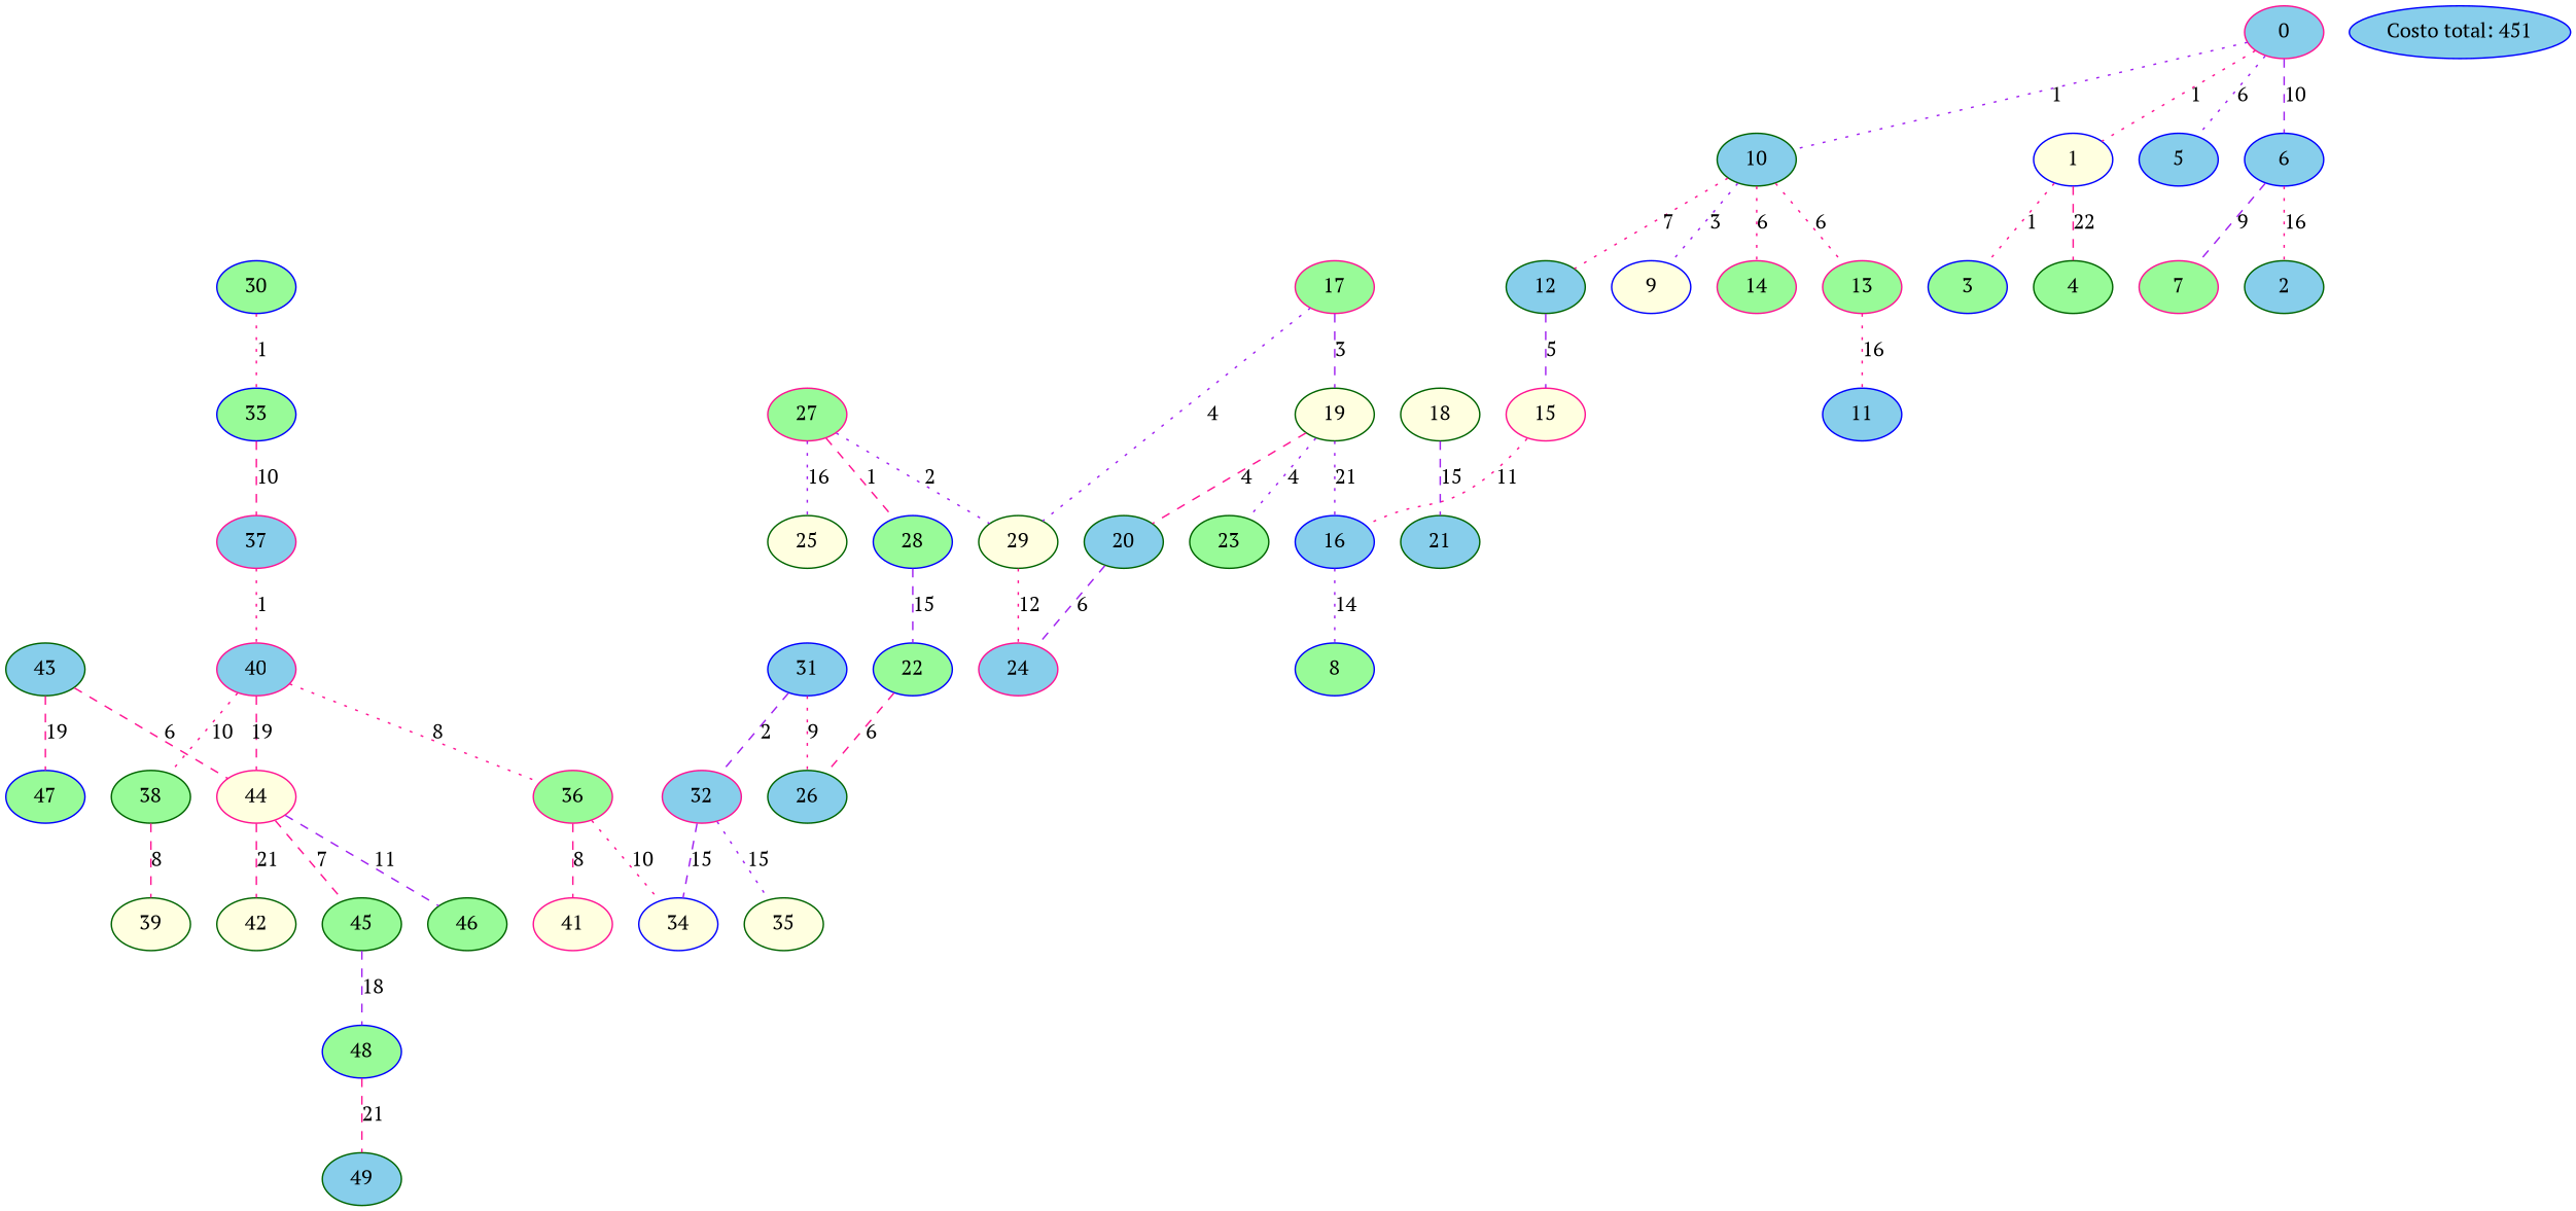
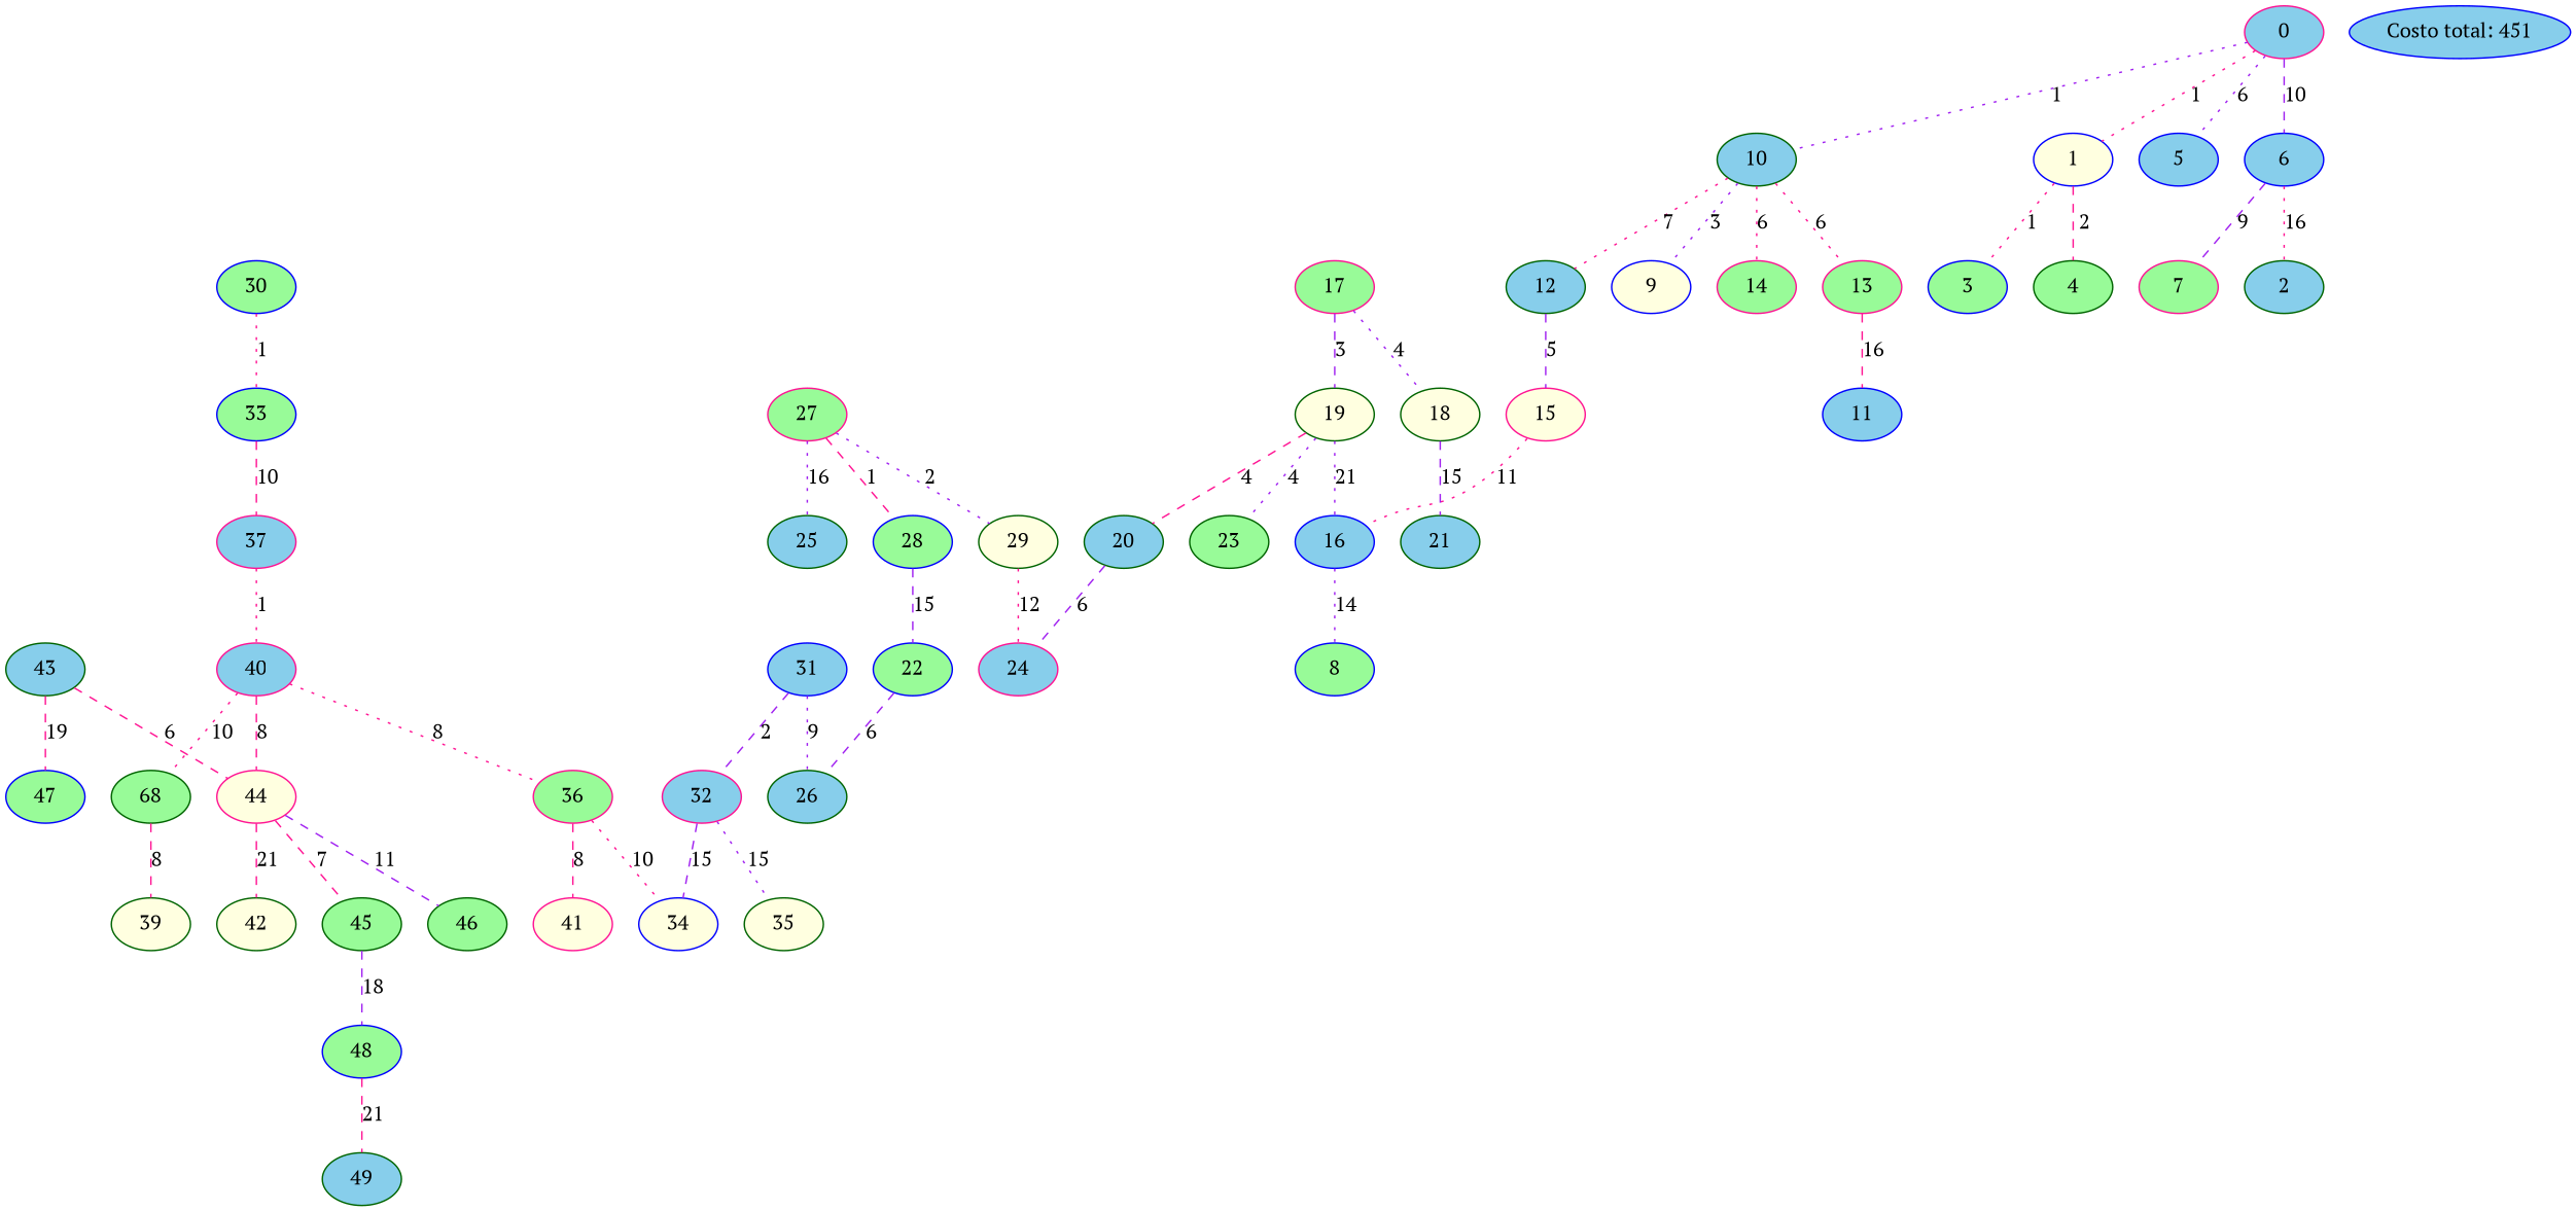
  strict graph {
    fontname="PT Serif"
    node [color=darkgreen fillcolor=palegreen fontname="PT Serif" style=filled]
    edge [color=deeppink fontname="PT Serif" style=dotted weight=1]
    30 [color=blue]
    33 [color=blue]
    37 [color=deeppink fillcolor=skyblue]
    40 [color=deeppink fillcolor=skyblue]
    n5 [color=blue fillcolor=skyblue label="Costo total: 451"]
    0 [color=deeppink fillcolor=skyblue]
    10 [fillcolor=skyblue]
    1 [color=blue fillcolor=lightyellow]
    5 [color=blue fillcolor=skyblue]
    6 [color=blue fillcolor=skyblue]
    9 [color=blue fillcolor=lightyellow]
    12 [fillcolor=skyblue]
    14 [color=deeppink]
    13 [color=deeppink]
    3 [color=blue]
    4
    7 [color=deeppink]
    2 [fillcolor=skyblue]
    15 [color=deeppink fillcolor=lightyellow]
    11 [color=blue fillcolor=skyblue]
    44 [color=deeppink fillcolor=lightyellow]
    36 [color=deeppink]
-   38
+   38 [label=68]
    45
    46
    42 [fillcolor=lightyellow]
    34 [color=blue fillcolor=lightyellow]
    41 [color=deeppink fillcolor=lightyellow]
    39 [fillcolor=lightyellow]
    27 [color=deeppink]
    28 [color=blue]
    29 [fillcolor=lightyellow]
-   25 [fillcolor=lightyellow]
+   25 [fillcolor=skyblue]
    22 [color=blue]
    24 [color=deeppink fillcolor=skyblue]
    26 [fillcolor=skyblue]
    31 [color=blue fillcolor=skyblue]
    32 [color=deeppink fillcolor=skyblue]
    35 [fillcolor=lightyellow]
    17 [color=deeppink]
    19 [fillcolor=lightyellow]
    18 [fillcolor=lightyellow]
    20 [fillcolor=skyblue]
    23
    16 [color=blue fillcolor=skyblue]
    21 [fillcolor=skyblue]
    8 [color=blue]
    43 [fillcolor=skyblue]
    47 [color=blue]
    48 [color=blue]
    49 [fillcolor=skyblue]
    30 -- 33 [label=1]
    33 -- 37 [label=10 style=dashed weight=10]
    37 -- 40 [label=1]
-   40 -- 44 [label=19 style=dashed weight=8]
+   40 -- 44 [label=8 style=dashed weight=8]
    40 -- 36 [label=8 weight=8]
    40 -- 38 [label=10 weight=10]
    0 -- 10 [color=purple label=1]
    0 -- 1 [label=1]
    0 -- 5 [color=purple label=6 weight=6]
    0 -- 6 [color=purple label=10 style=dashed weight=10]
    10 -- 9 [color=purple label=3 weight=3]
    10 -- 12 [label=7 weight=7]
    10 -- 14 [label=6 weight=6]
    10 -- 13 [label=6 weight=6]
    1 -- 3 [label=1]
-   1 -- 4 [label=22 style=dashed weight=22]
+   1 -- 4 [label=2 style=dashed weight=22]
    6 -- 7 [color=purple label=9 style=dashed weight=9]
    6 -- 2 [label=16 weight=16]
    12 -- 15 [color=purple label=5 style=dashed weight=5]
-   13 -- 11 [label=16 weight=16]
+   13 -- 11 [label=16 style=dashed weight=16]
    15 -- 16 [label=11 weight=11]
    44 -- 45 [label=7 style=dashed weight=7]
    44 -- 46 [color=purple label=11 style=dashed weight=11]
    44 -- 42 [label=21 style=dashed weight=21]
    36 -- 34 [label=10 weight=10]
    36 -- 41 [label=8 style=dashed weight=8]
    38 -- 39 [label=8 style=dashed weight=8]
    45 -- 48 [color=purple label=18 style=dashed weight=18]
    27 -- 28 [label=1 style=dashed]
    27 -- 29 [color=purple label=2 weight=2]
    27 -- 25 [color=purple label=16 weight=16]
    28 -- 22 [color=purple label=15 style=dashed weight=15]
    29 -- 24 [label=12 weight=12]
-   22 -- 26 [label=6 style=dashed weight=6]
-   31 -- 26 [label=9 weight=9]
+   22 -- 26 [color=purple label=6 style=dashed weight=6]
+   31 -- 26 [color=purple label=9 weight=9]
    31 -- 32 [color=purple label=2 style=dashed weight=2]
    32 -- 34 [color=purple label=15 style=dashed weight=15]
    32 -- 35 [color=purple label=15 weight=15]
    17 -- 19 [color=purple label=3 style=dashed weight=3]
-   17 -- 29 [color=purple label=4 weight=4]
+   17 -- 18 [color=purple label=4 weight=4]
    19 -- 20 [label=4 style=dashed weight=4]
    19 -- 23 [color=purple label=4 weight=4]
    19 -- 16 [color=purple label=21 weight=21]
    18 -- 21 [color=purple label=15 style=dashed weight=15]
    20 -- 24 [color=purple label=6 style=dashed weight=6]
    16 -- 8 [color=purple label=14 weight=14]
    43 -- 44 [label=6 style=dashed weight=6]
    43 -- 47 [label=19 style=dashed weight=19]
    48 -- 49 [label=21 style=dashed weight=21]
  }
